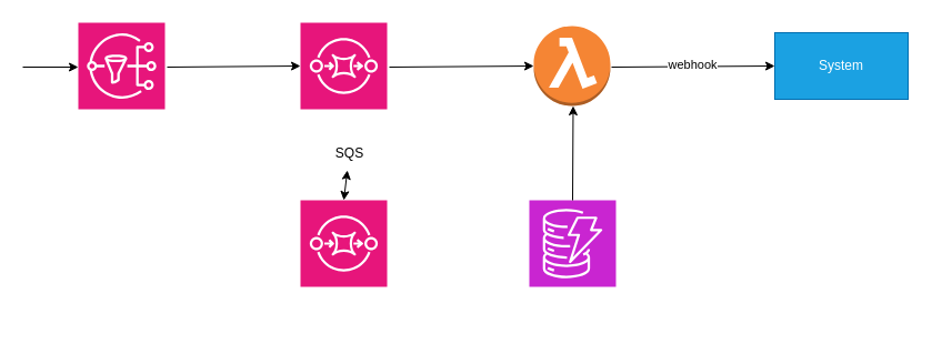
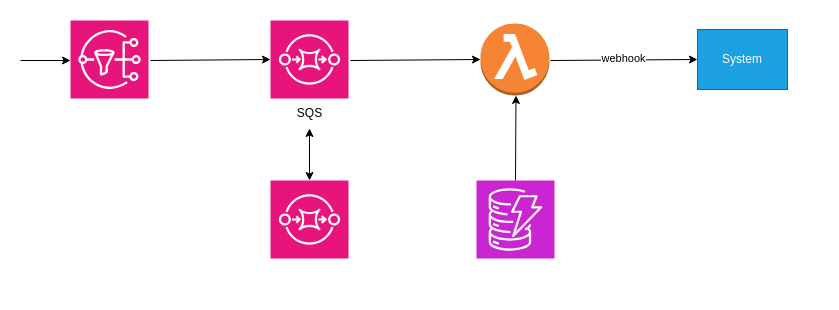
  <mxCell id="0" />
  <mxCell id="1" parent="0" />
  <mxCell id="2" value="" style="group" vertex="1" connectable="0" parent="1"><mxGeometry x="20" y="20" width="797" height="268" as="geometry" /></mxCell>
  <mxCell id="3" value="" style="sketch=0;points=[[0,0,0],[0.25,0,0],[0.5,0,0],[0.75,0,0],[1,0,0],[0,1,0],[0.25,1,0],[0.5,1,0],[0.75,1,0],[1,1,0],[0,0.25,0],[0,0.5,0],[0,0.75,0],[1,0.25,0],[1,0.5,0],[1,0.75,0]];outlineConnect=0;fontColor=#232F3E;fillColor=#E7157B;strokeColor=#ffffff;dashed=0;verticalLabelPosition=bottom;verticalAlign=top;align=center;html=1;fontSize=12;fontStyle=0;aspect=fixed;shape=mxgraph.aws4.resourceIcon;resIcon=mxgraph.aws4.sns;" vertex="1" parent="2"><mxGeometry x="50" width="78" height="78" as="geometry" /></mxCell>
  <mxCell id="4" value="" style="sketch=0;points=[[0,0,0],[0.25,0,0],[0.5,0,0],[0.75,0,0],[1,0,0],[0,1,0],[0.25,1,0],[0.5,1,0],[0.75,1,0],[1,1,0],[0,0.25,0],[0,0.5,0],[0,0.75,0],[1,0.25,0],[1,0.5,0],[1,0.75,0]];outlineConnect=0;fontColor=#232F3E;fillColor=#E7157B;strokeColor=#ffffff;dashed=0;verticalLabelPosition=bottom;verticalAlign=top;align=center;html=1;fontSize=12;fontStyle=0;aspect=fixed;shape=mxgraph.aws4.resourceIcon;resIcon=mxgraph.aws4.sqs;" vertex="1" parent="2"><mxGeometry x="250" width="78" height="78" as="geometry" /></mxCell>
  <mxCell id="5" value="" style="sketch=0;points=[[0,0,0],[0.25,0,0],[0.5,0,0],[0.75,0,0],[1,0,0],[0,1,0],[0.25,1,0],[0.5,1,0],[0.75,1,0],[1,1,0],[0,0.25,0],[0,0.5,0],[0,0.75,0],[1,0.25,0],[1,0.5,0],[1,0.75,0]];outlineConnect=0;fontColor=#232F3E;fillColor=#E7157B;strokeColor=#ffffff;dashed=0;verticalLabelPosition=bottom;verticalAlign=top;align=center;html=1;fontSize=12;fontStyle=0;aspect=fixed;shape=mxgraph.aws4.resourceIcon;resIcon=mxgraph.aws4.sqs;" vertex="1" parent="2"><mxGeometry x="250" y="160" width="78" height="78" as="geometry" /></mxCell>
- <mxCell id="6" value="SQS" style="text;html=1;align=center;verticalAlign=middle;resizable=0;points=[];autosize=1;strokeColor=none;fillColor=none;" vertex="1" parent="2"><mxGeometry x="269" y="103" width="50" height="30" as="geometry" /></mxCell>
+ <mxCell id="6" value="SQS" style="text;html=1;align=center;verticalAlign=middle;resizable=0;points=[];autosize=1;strokeColor=none;fillColor=none;" vertex="1" parent="2"><mxGeometry x="264" y="78" width="50" height="30" as="geometry" /></mxCell>
  <mxCell id="7" value="" style="endArrow=classic;html=1;rounded=0;" edge="1" parent="2"><mxGeometry width="50" height="50" relative="1" as="geometry"><mxPoint y="40" as="sourcePoint" /><mxPoint x="50" y="40" as="targetPoint" /></mxGeometry></mxCell>
  <mxCell id="8" value="" style="endArrow=classic;html=1;rounded=0;entryX=0;entryY=0.5;entryDx=0;entryDy=0;entryPerimeter=0;" edge="1" parent="2" target="4"><mxGeometry width="50" height="50" relative="1" as="geometry"><mxPoint x="130" y="40" as="sourcePoint" /><mxPoint x="180" y="-10" as="targetPoint" /></mxGeometry></mxCell>
  <mxCell id="9" value="" style="endArrow=classic;startArrow=classic;html=1;rounded=0;exitX=0.5;exitY=0;exitDx=0;exitDy=0;exitPerimeter=0;" edge="1" parent="2" source="5" target="6"><mxGeometry width="50" height="50" relative="1" as="geometry"><mxPoint x="390" y="130" as="sourcePoint" /><mxPoint x="440" y="80" as="targetPoint" /></mxGeometry></mxCell>
  <mxCell id="10" value="" style="outlineConnect=0;dashed=0;verticalLabelPosition=bottom;verticalAlign=top;align=center;html=1;shape=mxgraph.aws3.lambda_function;fillColor=#F58534;gradientColor=none;" vertex="1" parent="2"><mxGeometry x="460" y="3" width="69" height="72" as="geometry" /></mxCell>
  <mxCell id="11" value="" style="endArrow=classic;html=1;rounded=0;entryX=0;entryY=0.5;entryDx=0;entryDy=0;entryPerimeter=0;" edge="1" parent="2" target="10"><mxGeometry width="50" height="50" relative="1" as="geometry"><mxPoint x="330" y="40" as="sourcePoint" /><mxPoint x="380" y="-10" as="targetPoint" /></mxGeometry></mxCell>
  <mxCell id="12" value="" style="sketch=0;points=[[0,0,0],[0.25,0,0],[0.5,0,0],[0.75,0,0],[1,0,0],[0,1,0],[0.25,1,0],[0.5,1,0],[0.75,1,0],[1,1,0],[0,0.25,0],[0,0.5,0],[0,0.75,0],[1,0.25,0],[1,0.5,0],[1,0.75,0]];outlineConnect=0;fontColor=#232F3E;fillColor=#C925D1;strokeColor=#ffffff;dashed=0;verticalLabelPosition=bottom;verticalAlign=top;align=center;html=1;fontSize=12;fontStyle=0;aspect=fixed;shape=mxgraph.aws4.resourceIcon;resIcon=mxgraph.aws4.dynamodb;" vertex="1" parent="2"><mxGeometry x="456" y="160" width="78" height="78" as="geometry" /></mxCell>
  <mxCell id="13" value="" style="endArrow=classic;html=1;rounded=0;entryX=0.5;entryY=1;entryDx=0;entryDy=0;entryPerimeter=0;exitX=0.5;exitY=0;exitDx=0;exitDy=0;exitPerimeter=0;" edge="1" parent="2" source="12"><mxGeometry width="50" height="50" relative="1" as="geometry"><mxPoint x="491" y="160" as="sourcePoint" /><mxPoint x="495.5" y="75" as="targetPoint" /></mxGeometry></mxCell>
- <mxCell id="14" value="System" style="rounded=0;whiteSpace=wrap;html=1;fillColor=#1ba1e2;fontColor=#ffffff;strokeColor=#006EAF;" vertex="1" parent="2"><mxGeometry x="677" y="9" width="120" height="60" as="geometry" /></mxCell>
+ <mxCell id="14" value="System" style="rounded=0;whiteSpace=wrap;html=1;fillColor=#1ba1e2;fontColor=#ffffff;strokeColor=#006EAF;" vertex="1" parent="2"><mxGeometry x="677" y="9" width="90" height="60" as="geometry" /></mxCell>
  <mxCell id="15" value="" style="endArrow=classic;html=1;rounded=0;entryX=0;entryY=0.5;entryDx=0;entryDy=0;" edge="1" parent="2" target="14"><mxGeometry width="50" height="50" relative="1" as="geometry"><mxPoint x="530" y="40" as="sourcePoint" /><mxPoint x="580" y="-10" as="targetPoint" /></mxGeometry></mxCell>
  <mxCell id="16" value="webhook" style="edgeLabel;html=1;align=center;verticalAlign=middle;resizable=0;points=[];" vertex="1" connectable="0" parent="15"><mxGeometry x="-0.007" y="2" relative="1" as="geometry"><mxPoint as="offset" /></mxGeometry></mxCell>
